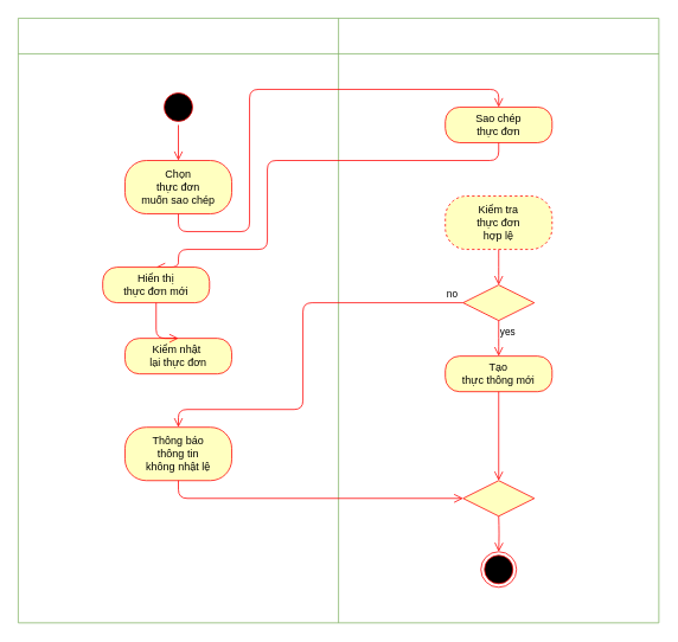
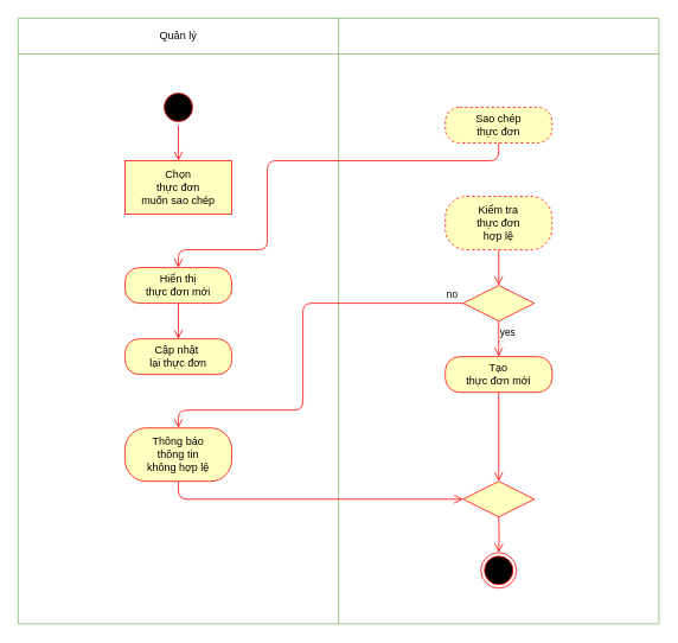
  <mxCell id="0" />
  <mxCell id="1" parent="0" />
  <mxCell id="2" value="" style="endArrow=none;html=1;fillColor=#d5e8d4;strokeColor=#82b366;" edge="1" parent="1"><mxGeometry width="50" height="50" relative="1" as="geometry"><mxPoint x="20" y="20" as="sourcePoint" /><mxPoint x="740" y="20" as="targetPoint" /></mxGeometry></mxCell>
  <mxCell id="3" value="" style="endArrow=none;html=1;fillColor=#d5e8d4;strokeColor=#82b366;" edge="1" parent="1"><mxGeometry width="50" height="50" relative="1" as="geometry"><mxPoint x="380" y="700" as="sourcePoint" /><mxPoint x="380" y="20" as="targetPoint" /></mxGeometry></mxCell>
+ <mxCell id="4" value="Quản lý" style="text;html=1;strokeColor=none;fillColor=none;align=center;verticalAlign=middle;whiteSpace=wrap;rounded=0;" vertex="1" parent="1"><mxGeometry x="160" y="30" width="80" height="20" as="geometry" /></mxCell>
  <mxCell id="5" value="" style="endArrow=none;html=1;fillColor=#d5e8d4;strokeColor=#82b366;" edge="1" parent="1"><mxGeometry width="50" height="50" relative="1" as="geometry"><mxPoint x="20" y="60" as="sourcePoint" /><mxPoint x="740" y="60" as="targetPoint" /></mxGeometry></mxCell>
  <mxCell id="6" value="" style="endArrow=none;html=1;fillColor=#d5e8d4;strokeColor=#82b366;" edge="1" parent="1"><mxGeometry width="50" height="50" relative="1" as="geometry"><mxPoint x="20" y="700" as="sourcePoint" /><mxPoint x="20" y="20" as="targetPoint" /></mxGeometry></mxCell>
  <mxCell id="7" value="" style="endArrow=none;html=1;fillColor=#d5e8d4;strokeColor=#82b366;" edge="1" parent="1"><mxGeometry width="50" height="50" relative="1" as="geometry"><mxPoint x="740" y="700" as="sourcePoint" /><mxPoint x="740" y="20" as="targetPoint" /></mxGeometry></mxCell>
  <mxCell id="8" value="" style="ellipse;html=1;shape=startState;fillColor=#000000;strokeColor=#ff0000;" vertex="1" parent="1"><mxGeometry x="180" y="100" width="40" height="40" as="geometry" /></mxCell>
  <mxCell id="9" value="" style="ellipse;html=1;shape=endState;fillColor=#000000;strokeColor=#ff0000;" vertex="1" parent="1"><mxGeometry x="540" y="620" width="40" height="40" as="geometry" /></mxCell>
  <mxCell id="10" value="" style="endArrow=none;html=1;fillColor=#d5e8d4;strokeColor=#82b366;" edge="1" parent="1"><mxGeometry width="50" height="50" relative="1" as="geometry"><mxPoint x="20" y="700" as="sourcePoint" /><mxPoint x="740" y="700" as="targetPoint" /></mxGeometry></mxCell>
  <mxCell id="11" value="" style="edgeStyle=orthogonalEdgeStyle;html=1;verticalAlign=bottom;endArrow=open;endSize=8;strokeColor=#ff0000;exitX=0.5;exitY=1;exitDx=0;exitDy=0;entryX=0.5;entryY=0;entryDx=0;entryDy=0;" edge="1" parent="1" target="9"><mxGeometry relative="1" as="geometry"><mxPoint x="210" y="270" as="targetPoint" /><mxPoint x="560" y="580" as="sourcePoint" /></mxGeometry></mxCell>
- <mxCell id="12" value="Chọn&lt;br&gt;thực đơn&lt;br&gt;muốn sao chép" style="rounded=1;whiteSpace=wrap;html=1;arcSize=40;fontColor=#000000;fillColor=#ffffc0;strokeColor=#ff0000;" vertex="1" parent="1"><mxGeometry x="140" y="180" width="120" height="60" as="geometry" /></mxCell>
+ <mxCell id="12" value="Chọn&lt;br&gt;thực đơn&lt;br&gt;muốn sao chép" style="whiteSpace=wrap;html=1;arcSize=40;fontColor=#000000;fillColor=#ffffc0;strokeColor=#ff0000;rounded=0;" vertex="1" parent="1"><mxGeometry x="140" y="180" width="120" height="60" as="geometry" /></mxCell>
  <mxCell id="13" value="" style="edgeStyle=orthogonalEdgeStyle;html=1;verticalAlign=bottom;endArrow=open;endSize=8;strokeColor=#ff0000;exitX=0.5;exitY=1;exitDx=0;exitDy=0;entryX=0.5;entryY=0;entryDx=0;entryDy=0;" edge="1" parent="1" source="8" target="12"><mxGeometry relative="1" as="geometry"><mxPoint x="210" y="270" as="targetPoint" /><mxPoint x="210" y="230" as="sourcePoint" /></mxGeometry></mxCell>
- <mxCell id="14" value="Sao chép&lt;br&gt;thực đơn" style="rounded=1;whiteSpace=wrap;html=1;arcSize=40;fontColor=#000000;fillColor=#ffffc0;strokeColor=#ff0000;" vertex="1" parent="1"><mxGeometry x="500" y="120" width="120" height="40" as="geometry" /></mxCell>
- <mxCell id="15" value="" style="edgeStyle=orthogonalEdgeStyle;html=1;verticalAlign=bottom;endArrow=open;endSize=8;strokeColor=#ff0000;exitX=0.5;exitY=1;exitDx=0;exitDy=0;entryX=0.5;entryY=0;entryDx=0;entryDy=0;" edge="1" parent="1" source="12" target="14"><mxGeometry relative="1" as="geometry"><mxPoint x="210" y="270" as="targetPoint" /><mxPoint x="200" y="300" as="sourcePoint" /><Array as="points"><mxPoint x="200" y="260" /><mxPoint x="280" y="260" /><mxPoint x="280" y="100" /><mxPoint x="560" y="100" /></Array></mxGeometry></mxCell>
+ <mxCell id="14" value="Sao chép&lt;br&gt;thực đơn" style="rounded=1;whiteSpace=wrap;html=1;arcSize=40;fontColor=#000000;fillColor=#ffffc0;strokeColor=#ff0000;dashed=1;" vertex="1" parent="1"><mxGeometry x="500" y="120" width="120" height="40" as="geometry" /></mxCell>
  <mxCell id="16" value="" style="edgeStyle=orthogonalEdgeStyle;html=1;verticalAlign=bottom;endArrow=open;endSize=8;strokeColor=#ff0000;exitX=0.5;exitY=1;exitDx=0;exitDy=0;entryX=0.5;entryY=0;entryDx=0;entryDy=0;" edge="1" parent="1" source="14" target="18"><mxGeometry relative="1" as="geometry"><mxPoint x="560" y="200" as="targetPoint" /><mxPoint x="570" y="530" as="sourcePoint" /><Array as="points"><mxPoint x="560" y="180" /><mxPoint x="300" y="180" /><mxPoint x="300" y="280" /><mxPoint x="200" y="280" /></Array></mxGeometry></mxCell>
- <mxCell id="17" value="Kiểm nhật&amp;nbsp;&lt;br&gt;lại thực đơn" style="rounded=1;whiteSpace=wrap;html=1;arcSize=40;fontColor=#000000;fillColor=#ffffc0;strokeColor=#ff0000;" vertex="1" parent="1"><mxGeometry x="140" y="380" width="120" height="40" as="geometry" /></mxCell>
- <mxCell id="18" value="Hiển thị&lt;br&gt;thực đơn mới" style="rounded=1;whiteSpace=wrap;html=1;arcSize=40;fontColor=#000000;fillColor=#ffffc0;strokeColor=#ff0000;" vertex="1" parent="1"><mxGeometry x="115" y="300" width="120" height="40" as="geometry" /></mxCell>
+ <mxCell id="17" value="Cập nhật&amp;nbsp;&lt;br&gt;lại thực đơn" style="rounded=1;whiteSpace=wrap;html=1;arcSize=40;fontColor=#000000;fillColor=#ffffc0;strokeColor=#ff0000;" vertex="1" parent="1"><mxGeometry x="140" y="380" width="120" height="40" as="geometry" /></mxCell>
+ <mxCell id="18" value="Hiển thị&lt;br&gt;thực đơn mới" style="rounded=1;whiteSpace=wrap;html=1;arcSize=40;fontColor=#000000;fillColor=#ffffc0;strokeColor=#ff0000;" vertex="1" parent="1"><mxGeometry x="140" y="300" width="120" height="40" as="geometry" /></mxCell>
  <mxCell id="19" value="" style="edgeStyle=orthogonalEdgeStyle;html=1;verticalAlign=bottom;endArrow=open;endSize=8;strokeColor=#ff0000;exitX=0.5;exitY=1;exitDx=0;exitDy=0;" edge="1" parent="1" source="18"><mxGeometry relative="1" as="geometry"><mxPoint x="200" y="380" as="targetPoint" /><Array as="points"><mxPoint x="200" y="380" /><mxPoint x="200" y="380" /></Array></mxGeometry></mxCell>
  <mxCell id="20" value="" style="rhombus;whiteSpace=wrap;html=1;fillColor=#ffffc0;strokeColor=#ff0000;" vertex="1" parent="1"><mxGeometry x="520" y="540" width="80" height="40" as="geometry" /></mxCell>
  <mxCell id="21" value="Kiểm tra&lt;br&gt;thực đơn&lt;br&gt;hợp lệ" style="rounded=1;whiteSpace=wrap;html=1;arcSize=40;fontColor=#000000;fillColor=#ffffc0;strokeColor=#ff0000;dashed=1;" vertex="1" parent="1"><mxGeometry x="500" y="220" width="120" height="60" as="geometry" /></mxCell>
  <mxCell id="22" value="" style="edgeStyle=orthogonalEdgeStyle;html=1;verticalAlign=bottom;endArrow=open;endSize=8;strokeColor=#ff0000;" edge="1" source="21" parent="1"><mxGeometry relative="1" as="geometry"><mxPoint x="560" y="320" as="targetPoint" /></mxGeometry></mxCell>
  <mxCell id="23" value="" style="rhombus;whiteSpace=wrap;html=1;fillColor=#ffffc0;strokeColor=#ff0000;" vertex="1" parent="1"><mxGeometry x="520" y="320" width="80" height="40" as="geometry" /></mxCell>
  <mxCell id="24" value="no" style="edgeStyle=orthogonalEdgeStyle;html=1;align=left;verticalAlign=bottom;endArrow=open;endSize=8;strokeColor=#ff0000;exitX=0;exitY=0.5;exitDx=0;exitDy=0;entryX=0.5;entryY=0;entryDx=0;entryDy=0;" edge="1" source="23" parent="1" target="28"><mxGeometry x="-0.913" relative="1" as="geometry"><mxPoint x="700" y="340" as="targetPoint" /><Array as="points"><mxPoint x="340" y="340" /><mxPoint x="340" y="460" /><mxPoint x="200" y="460" /></Array><mxPoint as="offset" /></mxGeometry></mxCell>
  <mxCell id="25" value="yes" style="edgeStyle=orthogonalEdgeStyle;html=1;align=left;verticalAlign=top;endArrow=open;endSize=8;strokeColor=#ff0000;" edge="1" source="23" parent="1"><mxGeometry x="-1" relative="1" as="geometry"><mxPoint x="560" y="400" as="targetPoint" /></mxGeometry></mxCell>
- <mxCell id="26" value="Tạo&lt;br&gt;thực thông mới" style="rounded=1;whiteSpace=wrap;html=1;arcSize=40;fontColor=#000000;fillColor=#ffffc0;strokeColor=#ff0000;" vertex="1" parent="1"><mxGeometry x="500" y="400" width="120" height="40" as="geometry" /></mxCell>
+ <mxCell id="26" value="Tạo&lt;br&gt;thực đơn mới" style="rounded=1;whiteSpace=wrap;html=1;arcSize=40;fontColor=#000000;fillColor=#ffffc0;strokeColor=#ff0000;" vertex="1" parent="1"><mxGeometry x="500" y="400" width="120" height="40" as="geometry" /></mxCell>
  <mxCell id="27" value="" style="edgeStyle=orthogonalEdgeStyle;html=1;verticalAlign=bottom;endArrow=open;endSize=8;strokeColor=#ff0000;entryX=0.5;entryY=0;entryDx=0;entryDy=0;" edge="1" source="26" parent="1" target="20"><mxGeometry relative="1" as="geometry"><mxPoint x="560" y="500" as="targetPoint" /></mxGeometry></mxCell>
- <mxCell id="28" value="Thông báo&lt;br&gt;thông tin&lt;br&gt;không nhật lệ" style="rounded=1;whiteSpace=wrap;html=1;arcSize=40;fontColor=#000000;fillColor=#ffffc0;strokeColor=#ff0000;" vertex="1" parent="1"><mxGeometry x="140" y="480" width="120" height="60" as="geometry" /></mxCell>
+ <mxCell id="28" value="Thông báo&lt;br&gt;thông tin&lt;br&gt;không hợp lệ" style="rounded=1;whiteSpace=wrap;html=1;arcSize=40;fontColor=#000000;fillColor=#ffffc0;strokeColor=#ff0000;" vertex="1" parent="1"><mxGeometry x="140" y="480" width="120" height="60" as="geometry" /></mxCell>
  <mxCell id="29" value="" style="edgeStyle=orthogonalEdgeStyle;html=1;verticalAlign=bottom;endArrow=open;endSize=8;strokeColor=#ff0000;entryX=0;entryY=0.5;entryDx=0;entryDy=0;" edge="1" source="28" parent="1" target="20"><mxGeometry relative="1" as="geometry"><mxPoint x="200" y="600" as="targetPoint" /><Array as="points"><mxPoint x="200" y="560" /></Array></mxGeometry></mxCell>
